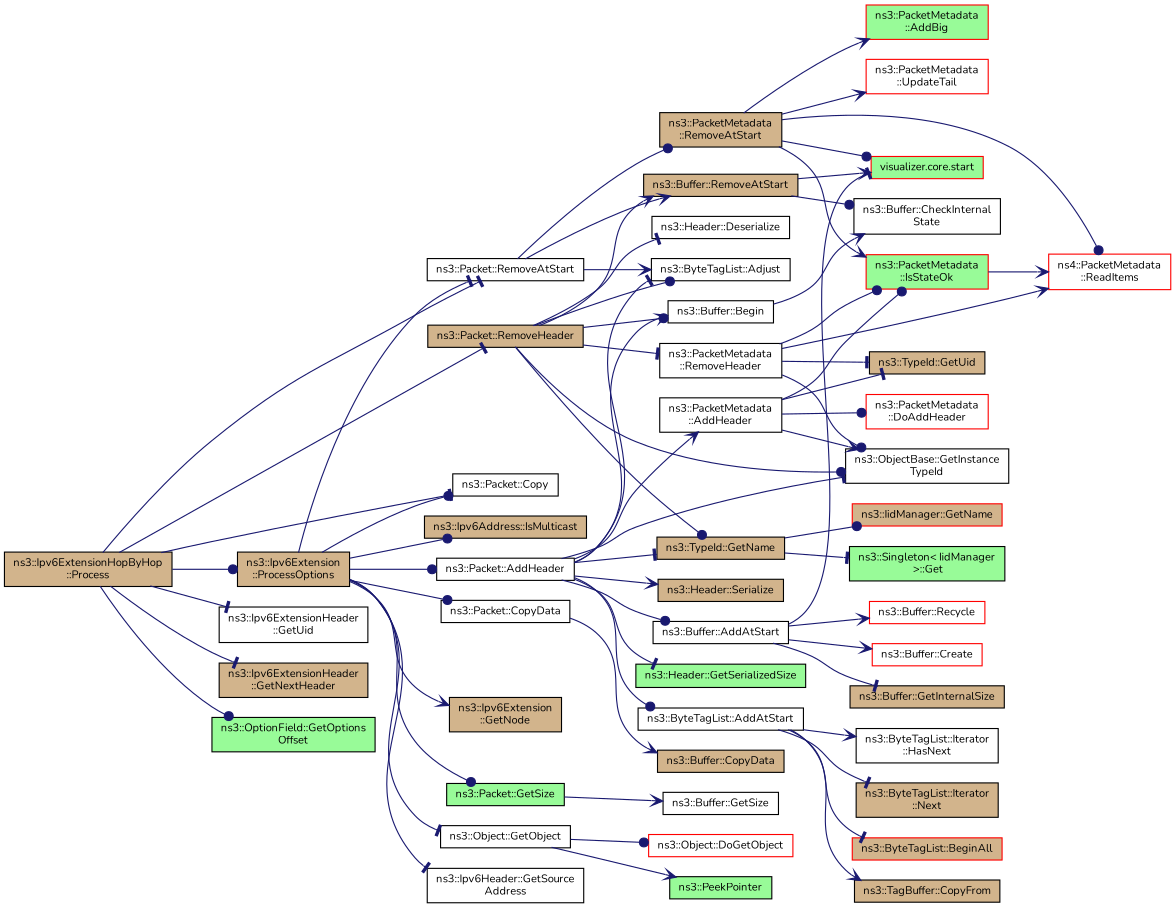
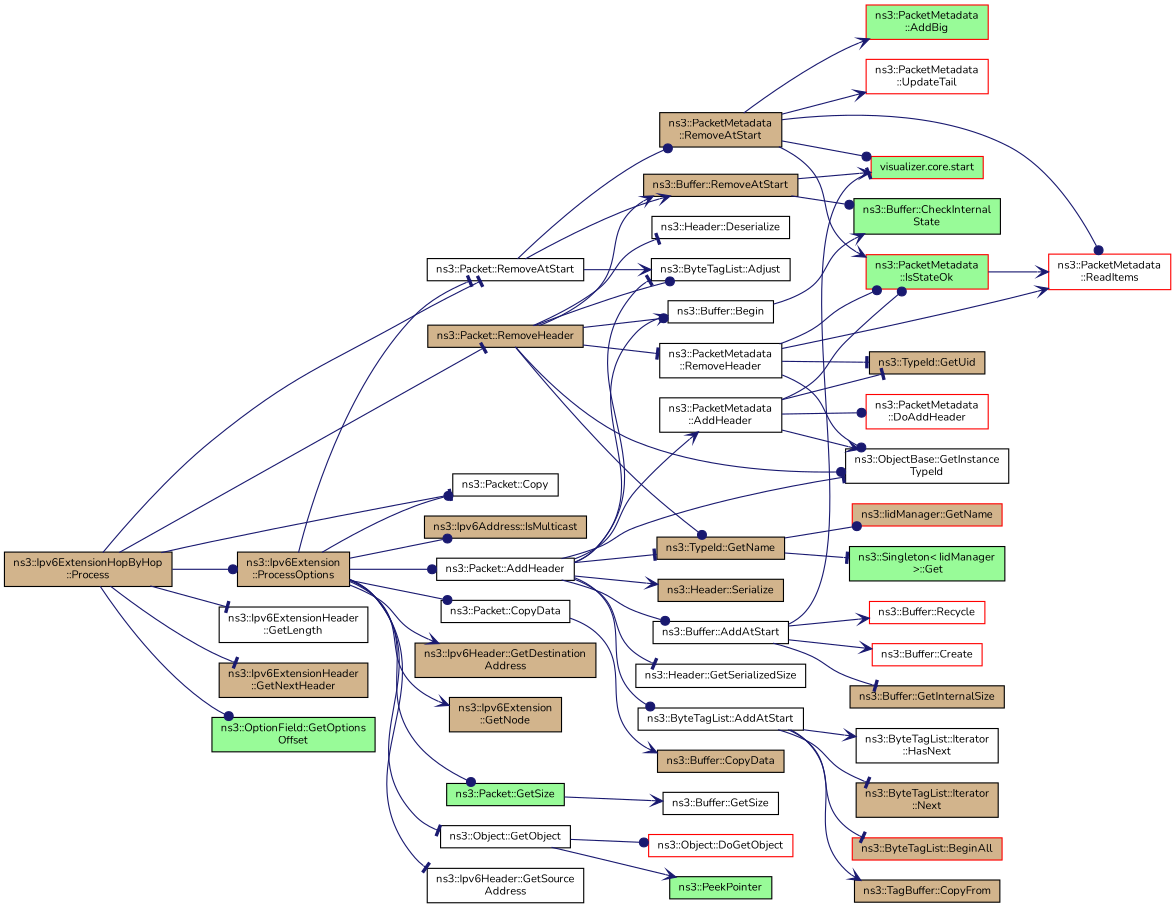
  digraph {
    fontname=Nunito
    rankdir=LR
    node [color=black fillcolor=white fontname=Nunito fontsize=10 shape=record style=filled]
    edge [arrowhead=dot color=midnightblue fontname=Nunito fontsize=10 labelfontname=Helvetica labelfontsize=10 style=solid]
    n1 [fillcolor=tan fontcolor=black height=0.2 label="ns3::Ipv6ExtensionHopByHop\l::Process" width=0.4]
    n2 [height=0.2 label="ns3::Packet::Copy" width=0.4]
-   n3 [height=0.2 label="ns3::Ipv6ExtensionHeader\l::GetUid" width=0.4]
+   n3 [height=0.2 label="ns3::Ipv6ExtensionHeader\l::GetLength" width=0.4]
    n4 [fillcolor=tan height=0.2 label="ns3::Ipv6ExtensionHeader\l::GetNextHeader" width=0.4]
    n5 [fillcolor=palegreen height=0.2 label="ns3::OptionField::GetOptions\lOffset" width=0.4]
    n6 [fillcolor=tan height=0.2 label="ns3::Ipv6Extension\l::ProcessOptions" width=0.4]
    n7 [height=0.2 label="ns3::Packet::RemoveAtStart" width=0.4]
    n8 [fillcolor=tan height=0.2 label="ns3::Packet::RemoveHeader" width=0.4]
    n9 [height=0.2 label="ns3::Packet::AddHeader" width=0.4]
    n10 [height=0.2 label="ns3::Packet::CopyData" width=0.4]
+   n11 [fillcolor=tan height=0.2 label="ns3::Ipv6Header::GetDestination\lAddress" width=0.4]
    n12 [fillcolor=tan height=0.2 label="ns3::Ipv6Extension\l::GetNode" width=0.4]
    n13 [height=0.2 label="ns3::Object::GetObject" width=0.4]
    n14 [fillcolor=palegreen height=0.2 label="ns3::Packet::GetSize" width=0.4]
    n15 [height=0.2 label="ns3::Ipv6Header::GetSource\lAddress" width=0.4]
    n16 [fillcolor=tan height=0.2 label="ns3::Ipv6Address::IsMulticast" width=0.4]
    n17 [height=0.2 label="ns3::ByteTagList::Adjust" width=0.4]
    n18 [fillcolor=tan height=0.2 label="ns3::Buffer::RemoveAtStart" width=0.4]
    n19 [fillcolor=tan height=0.2 label="ns3::PacketMetadata\l::RemoveAtStart" width=0.4]
    n20 [height=0.2 label="ns3::ObjectBase::GetInstance\lTypeId" width=0.4]
    n21 [height=0.2 label="ns3::Buffer::Begin" width=0.4]
    n22 [fillcolor=tan height=0.2 label="ns3::TypeId::GetName" width=0.4]
    n23 [height=0.2 label="ns3::Header::Deserialize" width=0.4]
    n24 [height=0.2 label="ns3::PacketMetadata\l::RemoveHeader" width=0.4]
    n25 [height=0.2 label="ns3::ByteTagList::AddAtStart" width=0.4]
    n26 [height=0.2 label="ns3::Buffer::AddAtStart" width=0.4]
    n27 [height=0.2 label="ns3::PacketMetadata\l::AddHeader" width=0.4]
-   n28 [fillcolor=palegreen height=0.2 label="ns3::Header::GetSerializedSize" width=0.4]
+   n28 [height=0.2 label="ns3::Header::GetSerializedSize" width=0.4]
    n29 [fillcolor=tan height=0.2 label="ns3::Header::Serialize" width=0.4]
    n30 [fillcolor=tan height=0.2 label="ns3::Buffer::CopyData" width=0.4]
    n31 [color=red height=0.2 label="ns3::Object::DoGetObject" width=0.4]
    n32 [fillcolor=palegreen height=0.2 label="ns3::PeekPointer" width=0.4]
    n33 [height=0.2 label="ns3::Buffer::GetSize" width=0.4]
    n34 [color=red fillcolor=tan height=0.2 label="ns3::ByteTagList::BeginAll" width=0.4]
    n35 [fillcolor=tan height=0.2 label="ns3::TagBuffer::CopyFrom" width=0.4]
    n36 [height=0.2 label="ns3::ByteTagList::Iterator\l::HasNext" width=0.4]
    n37 [fillcolor=tan height=0.2 label="ns3::ByteTagList::Iterator\l::Next" width=0.4]
    n38 [color=red height=0.2 label="ns3::Buffer::Create" width=0.4]
    n39 [fillcolor=tan height=0.2 label="ns3::Buffer::GetInternalSize" width=0.4]
    n40 [color=red height=0.2 label="ns3::Buffer::Recycle" width=0.4]
    n41 [color=red fillcolor=palegreen height=0.2 label="visualizer.core.start" width=0.4]
    n42 [color=red height=0.2 label="ns3::PacketMetadata\l::DoAddHeader" width=0.4]
    n43 [fillcolor=tan height=0.2 label="ns3::TypeId::GetUid" width=0.4]
    n44 [color=red fillcolor=palegreen height=0.2 label="ns3::PacketMetadata\l::IsStateOk" width=0.4]
-   n45 [height=0.2 label="ns3::Buffer::CheckInternal\lState" width=0.4]
+   n45 [fillcolor=palegreen height=0.2 label="ns3::Buffer::CheckInternal\lState" width=0.4]
    n46 [fillcolor=palegreen height=0.2 label="ns3::Singleton\< IidManager\l \>::Get" width=0.4]
    n47 [color=red fillcolor=tan height=0.2 label="ns3::IidManager::GetName" width=0.4]
-   n48 [color=red height=0.2 label="ns4::PacketMetadata\l::ReadItems" width=0.4]
+   n48 [color=red height=0.2 label="ns3::PacketMetadata\l::ReadItems" width=0.4]
    n49 [color=red fillcolor=palegreen height=0.2 label="ns3::PacketMetadata\l::AddBig" width=0.4]
    n50 [color=red height=0.2 label="ns3::PacketMetadata\l::UpdateTail" width=0.4]
    n1 -> n2 [arrowhead=tee]
    n1 -> n3 [arrowhead=tee]
    n1 -> n4 [arrowhead=tee]
    n1 -> n5
    n1 -> n6
    n1 -> n7 [arrowhead=tee]
    n1 -> n8 [arrowhead=tee]
    n6 -> n2
    n6 -> n7 [arrowhead=tee]
    n6 -> n9
    n6 -> n10
+   n6 -> n11 [arrowhead=vee]
    n6 -> n12 [arrowhead=vee]
    n6 -> n13 [arrowhead=tee]
    n6 -> n14
    n6 -> n15 [arrowhead=tee]
    n6 -> n16
    n7 -> n17 [arrowhead=vee]
    n7 -> n18 [arrowhead=vee]
    n7 -> n19
    n8 -> n17
    n8 -> n18 [arrowhead=vee]
    n8 -> n20
    n8 -> n21
    n8 -> n22
    n8 -> n23 [arrowhead=tee]
    n8 -> n24 [arrowhead=tee]
    n9 -> n17 [arrowhead=tee]
    n9 -> n20 [arrowhead=tee]
    n9 -> n21 [arrowhead=vee]
    n9 -> n22 [arrowhead=tee]
    n9 -> n25
    n9 -> n26
    n9 -> n27 [arrowhead=vee]
    n9 -> n28 [arrowhead=tee]
    n9 -> n29 [arrowhead=vee]
    n10 -> n30 [arrowhead=vee]
    n13 -> n31
    n13 -> n32 [arrowhead=vee]
    n14 -> n33 [arrowhead=vee]
    n18 -> n41 [arrowhead=vee]
    n18 -> n45
    n19 -> n41
    n19 -> n44 [arrowhead=vee]
    n19 -> n48
    n19 -> n49 [arrowhead=vee]
    n19 -> n50 [arrowhead=vee]
    n21 -> n45 [arrowhead=vee]
    n22 -> n46 [arrowhead=tee]
    n22 -> n47
    n24 -> n20
    n24 -> n43 [arrowhead=tee]
    n24 -> n44
    n24 -> n48 [arrowhead=vee]
    n25 -> n34 [arrowhead=tee]
    n25 -> n35 [arrowhead=vee]
    n25 -> n36 [arrowhead=vee]
    n25 -> n37 [arrowhead=tee]
    n26 -> n38 [arrowhead=vee]
    n26 -> n39 [arrowhead=tee]
    n26 -> n40 [arrowhead=vee]
    n26 -> n41 [arrowhead=tee]
    n27 -> n20 [arrowhead=vee]
    n27 -> n42
    n27 -> n43 [arrowhead=tee]
    n27 -> n44
    n44 -> n48 [arrowhead=vee]
  }
